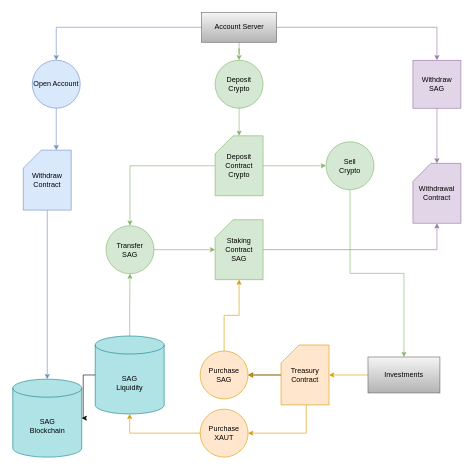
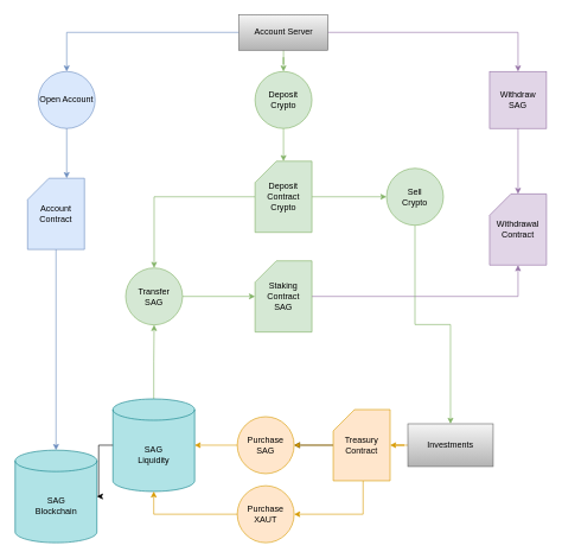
  <mxCell id="0" />
  <mxCell id="1" parent="0" />
  <mxCell id="2" style="edgeStyle=orthogonalEdgeStyle;rounded=0;orthogonalLoop=1;jettySize=auto;html=1;entryX=0.5;entryY=0;entryDx=0;entryDy=0;fillColor=#dae8fc;strokeColor=#6c8ebf;" edge="1" parent="1" source="5" target="16"><mxGeometry relative="1" as="geometry" /></mxCell>
  <mxCell id="3" style="edgeStyle=orthogonalEdgeStyle;rounded=0;orthogonalLoop=1;jettySize=auto;html=1;entryX=0.5;entryY=0;entryDx=0;entryDy=0;fillColor=#d5e8d4;strokeColor=#82b366;" edge="1" parent="1" source="5" target="21"><mxGeometry relative="1" as="geometry" /></mxCell>
  <mxCell id="4" style="edgeStyle=orthogonalEdgeStyle;rounded=0;orthogonalLoop=1;jettySize=auto;html=1;exitX=1;exitY=0.5;exitDx=0;exitDy=0;entryX=0.5;entryY=0;entryDx=0;entryDy=0;fillColor=#e1d5e7;strokeColor=#9673a6;" edge="1" parent="1" source="5" target="25"><mxGeometry relative="1" as="geometry" /></mxCell>
  <mxCell id="5" value="Account Server" style="rounded=0;whiteSpace=wrap;html=1;fillColor=#f5f5f5;gradientColor=#b3b3b3;strokeColor=#666666;" vertex="1" parent="1"><mxGeometry x="335.5" y="20" width="125" height="50" as="geometry" /></mxCell>
  <mxCell id="6" style="edgeStyle=orthogonalEdgeStyle;rounded=0;orthogonalLoop=1;jettySize=auto;html=1;entryX=1;entryY=0.5;entryDx=0;entryDy=0;" edge="1" parent="1" source="9" target="30"><mxGeometry relative="1" as="geometry" /></mxCell>
  <mxCell id="7" value="" style="edgeStyle=orthogonalEdgeStyle;rounded=0;orthogonalLoop=1;jettySize=auto;html=1;fillColor=#ffe6cc;strokeColor=#d79b00;" edge="1" parent="1" source="9" target="30"><mxGeometry relative="1" as="geometry" /></mxCell>
  <mxCell id="8" style="edgeStyle=orthogonalEdgeStyle;rounded=0;orthogonalLoop=1;jettySize=auto;html=1;entryX=1;entryY=0.5;entryDx=0;entryDy=0;fillColor=#ffe6cc;strokeColor=#d79b00;" edge="1" parent="1" source="9" target="34"><mxGeometry relative="1" as="geometry"><Array as="points"><mxPoint x="510" y="722" /></Array></mxGeometry></mxCell>
  <mxCell id="9" value="Treasury&lt;br&gt;Contract" style="shape=card;whiteSpace=wrap;html=1;fillColor=#ffe6cc;strokeColor=#d79b00;" vertex="1" parent="1"><mxGeometry x="468" y="575" width="80" height="100" as="geometry" /></mxCell>
- <mxCell id="10" value="Withdraw Contract" style="shape=card;whiteSpace=wrap;html=1;fillColor=#dae8fc;strokeColor=#6c8ebf;" vertex="1" parent="1"><mxGeometry x="38" y="250" width="80" height="100" as="geometry" /></mxCell>
+ <mxCell id="10" value="Account Contract" style="shape=card;whiteSpace=wrap;html=1;fillColor=#dae8fc;strokeColor=#6c8ebf;" vertex="1" parent="1"><mxGeometry x="38" y="250" width="80" height="100" as="geometry" /></mxCell>
  <mxCell id="11" style="edgeStyle=orthogonalEdgeStyle;rounded=0;orthogonalLoop=1;jettySize=auto;html=1;entryX=0.5;entryY=0;entryDx=0;entryDy=0;fillColor=#d5e8d4;strokeColor=#82b366;" edge="1" parent="1" source="13" target="23"><mxGeometry relative="1" as="geometry" /></mxCell>
  <mxCell id="12" style="edgeStyle=orthogonalEdgeStyle;rounded=0;orthogonalLoop=1;jettySize=auto;html=1;entryX=0;entryY=0.5;entryDx=0;entryDy=0;fillColor=#d5e8d4;strokeColor=#82b366;" edge="1" parent="1" source="13" target="33"><mxGeometry relative="1" as="geometry" /></mxCell>
  <mxCell id="13" value="Deposit&lt;br&gt;Contract&lt;br&gt;Crypto" style="shape=card;whiteSpace=wrap;html=1;fillColor=#d5e8d4;strokeColor=#82b366;" vertex="1" parent="1"><mxGeometry x="358" y="226" width="80" height="100" as="geometry" /></mxCell>
  <mxCell id="14" value="Withdrawal&lt;br&gt;Contract" style="shape=card;whiteSpace=wrap;html=1;fillColor=#e1d5e7;strokeColor=#9673a6;" vertex="1" parent="1"><mxGeometry x="688" y="272" width="80" height="100" as="geometry" /></mxCell>
  <mxCell id="15" value="Staking&lt;br&gt;Contract&lt;br&gt;SAG" style="shape=card;whiteSpace=wrap;html=1;fillColor=#d5e8d4;strokeColor=#82b366;" vertex="1" parent="1"><mxGeometry x="358" y="366" width="80" height="100" as="geometry" /></mxCell>
  <mxCell id="16" value="Open Account" style="ellipse;whiteSpace=wrap;html=1;aspect=fixed;fillColor=#dae8fc;strokeColor=#6c8ebf;" vertex="1" parent="1"><mxGeometry x="53" y="100" width="80" height="80" as="geometry" /></mxCell>
  <mxCell id="17" style="edgeStyle=orthogonalEdgeStyle;rounded=0;orthogonalLoop=1;jettySize=auto;html=1;entryX=0;entryY=0;entryDx=55;entryDy=0;entryPerimeter=0;fillColor=#dae8fc;strokeColor=#6c8ebf;" edge="1" parent="1" source="16" target="10"><mxGeometry relative="1" as="geometry" /></mxCell>
  <mxCell id="18" style="edgeStyle=orthogonalEdgeStyle;rounded=0;orthogonalLoop=1;jettySize=auto;html=1;exitX=0.5;exitY=0;exitDx=0;exitDy=0;exitPerimeter=0;entryX=0.5;entryY=1;entryDx=0;entryDy=0;fillColor=#d5e8d4;strokeColor=#82b366;" edge="1" parent="1" source="19" target="23"><mxGeometry relative="1" as="geometry" /></mxCell>
  <mxCell id="19" value="SAG&lt;br&gt;Liquidity" style="shape=cylinder3;whiteSpace=wrap;html=1;boundedLbl=1;backgroundOutline=1;size=15;fillColor=#b0e3e6;strokeColor=#0e8088;" vertex="1" parent="1"><mxGeometry x="158" y="560" width="115" height="130" as="geometry" /></mxCell>
  <mxCell id="20" style="edgeStyle=orthogonalEdgeStyle;rounded=0;orthogonalLoop=1;jettySize=auto;html=1;fillColor=#d5e8d4;strokeColor=#82b366;" edge="1" parent="1" source="21" target="13"><mxGeometry relative="1" as="geometry" /></mxCell>
  <mxCell id="21" value="Deposit&lt;br&gt;Crypto" style="ellipse;whiteSpace=wrap;html=1;aspect=fixed;fillColor=#d5e8d4;strokeColor=#82b366;" vertex="1" parent="1"><mxGeometry x="358" y="100" width="80" height="80" as="geometry" /></mxCell>
  <mxCell id="22" value="" style="edgeStyle=orthogonalEdgeStyle;rounded=0;orthogonalLoop=1;jettySize=auto;html=1;fillColor=#d5e8d4;strokeColor=#82b366;" edge="1" parent="1" source="23" target="15"><mxGeometry relative="1" as="geometry" /></mxCell>
  <mxCell id="23" value="Transfer&lt;br&gt;SAG" style="ellipse;whiteSpace=wrap;html=1;aspect=fixed;fillColor=#d5e8d4;strokeColor=#82b366;" vertex="1" parent="1"><mxGeometry x="176" y="376" width="80" height="80" as="geometry" /></mxCell>
  <mxCell id="24" style="edgeStyle=orthogonalEdgeStyle;rounded=0;orthogonalLoop=1;jettySize=auto;html=1;entryX=0.5;entryY=0;entryDx=0;entryDy=0;entryPerimeter=0;fillColor=#dae8fc;strokeColor=#6c8ebf;" edge="1" parent="1" source="10" target="36"><mxGeometry relative="1" as="geometry" /></mxCell>
  <mxCell id="25" value="Withdraw&lt;br&gt;SAG" style="whiteSpace=wrap;html=1;aspect=fixed;fillColor=#e1d5e7;strokeColor=#9673a6;rounded=0;" vertex="1" parent="1"><mxGeometry x="688" y="100" width="80" height="80" as="geometry" /></mxCell>
  <mxCell id="26" style="edgeStyle=orthogonalEdgeStyle;rounded=0;orthogonalLoop=1;jettySize=auto;html=1;exitX=0.5;exitY=1;exitDx=0;exitDy=0;entryX=0.5;entryY=0;entryDx=0;entryDy=0;entryPerimeter=0;fillColor=#e1d5e7;strokeColor=#9673a6;" edge="1" parent="1" source="25" target="14"><mxGeometry relative="1" as="geometry" /></mxCell>
  <mxCell id="27" style="edgeStyle=orthogonalEdgeStyle;rounded=0;orthogonalLoop=1;jettySize=auto;html=1;fillColor=#ffe6cc;strokeColor=#d79b00;" edge="1" parent="1" source="28" target="9"><mxGeometry relative="1" as="geometry" /></mxCell>
- <mxCell id="28" value="Investments" style="rounded=0;whiteSpace=wrap;html=1;fillColor=#f5f5f5;gradientColor=#b3b3b3;strokeColor=#666666;" vertex="1" parent="1"><mxGeometry x="613" y="595" width="120" height="60" as="geometry" /></mxCell>
+ <mxCell id="28" value="Investments" style="rounded=0;whiteSpace=wrap;html=1;fillColor=#f5f5f5;gradientColor=#b3b3b3;strokeColor=#666666;" vertex="1" parent="1"><mxGeometry x="573" y="595" width="120" height="60" as="geometry" /></mxCell>
  <mxCell id="29" style="edgeStyle=orthogonalEdgeStyle;rounded=0;orthogonalLoop=1;jettySize=auto;html=1;entryX=0.5;entryY=1;entryDx=0;entryDy=0;entryPerimeter=0;fillColor=#e1d5e7;strokeColor=#9673a6;" edge="1" parent="1" source="15" target="14"><mxGeometry relative="1" as="geometry" /></mxCell>
  <mxCell id="30" value="Purchase&lt;br&gt;SAG" style="ellipse;whiteSpace=wrap;html=1;aspect=fixed;fillColor=#ffe6cc;strokeColor=#d79b00;" vertex="1" parent="1"><mxGeometry x="333" y="585" width="80" height="80" as="geometry" /></mxCell>
- <mxCell id="31" style="edgeStyle=orthogonalEdgeStyle;rounded=0;orthogonalLoop=1;jettySize=auto;html=1;fillColor=#ffe6cc;strokeColor=#d79b00;" edge="1" parent="1" source="30" target="15"><mxGeometry relative="1" as="geometry" /></mxCell>
+ <mxCell id="31" style="edgeStyle=orthogonalEdgeStyle;rounded=0;orthogonalLoop=1;jettySize=auto;html=1;entryX=1;entryY=0.5;entryDx=0;entryDy=0;entryPerimeter=0;fillColor=#ffe6cc;strokeColor=#d79b00;" edge="1" parent="1" source="30" target="19"><mxGeometry relative="1" as="geometry" /></mxCell>
  <mxCell id="32" style="edgeStyle=orthogonalEdgeStyle;rounded=0;orthogonalLoop=1;jettySize=auto;html=1;fillColor=#d5e8d4;strokeColor=#82b366;" edge="1" parent="1" source="33" target="28"><mxGeometry relative="1" as="geometry" /></mxCell>
  <mxCell id="33" value="Sell&lt;br&gt;Crypto" style="ellipse;whiteSpace=wrap;html=1;aspect=fixed;fillColor=#d5e8d4;strokeColor=#82b366;" vertex="1" parent="1"><mxGeometry x="543" y="236" width="80" height="80" as="geometry" /></mxCell>
  <mxCell id="34" value="Purchase&lt;br&gt;XAUT" style="ellipse;whiteSpace=wrap;html=1;aspect=fixed;fillColor=#ffe6cc;strokeColor=#d79b00;" vertex="1" parent="1"><mxGeometry x="333" y="682" width="80" height="80" as="geometry" /></mxCell>
  <mxCell id="35" style="edgeStyle=orthogonalEdgeStyle;rounded=0;orthogonalLoop=1;jettySize=auto;html=1;entryX=0.5;entryY=1;entryDx=0;entryDy=0;entryPerimeter=0;fillColor=#ffe6cc;strokeColor=#d79b00;" edge="1" parent="1" source="34" target="19"><mxGeometry relative="1" as="geometry" /></mxCell>
  <mxCell id="36" value="SAG&lt;br&gt;Blockchain" style="shape=cylinder3;whiteSpace=wrap;html=1;boundedLbl=1;backgroundOutline=1;size=15;fillColor=#b0e3e6;strokeColor=#0e8088;" vertex="1" parent="1"><mxGeometry x="20.5" y="632" width="115" height="130" as="geometry" /></mxCell>
  <mxCell id="37" style="edgeStyle=orthogonalEdgeStyle;rounded=0;orthogonalLoop=1;jettySize=auto;html=1;entryX=1;entryY=0.5;entryDx=0;entryDy=0;entryPerimeter=0;" edge="1" parent="1" source="19" target="36"><mxGeometry relative="1" as="geometry" /></mxCell>
